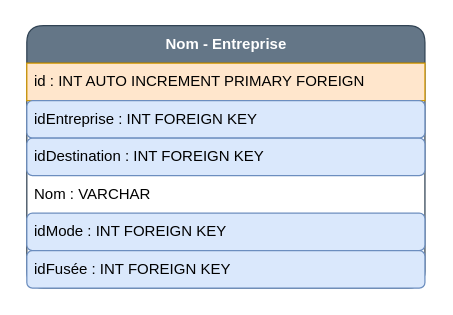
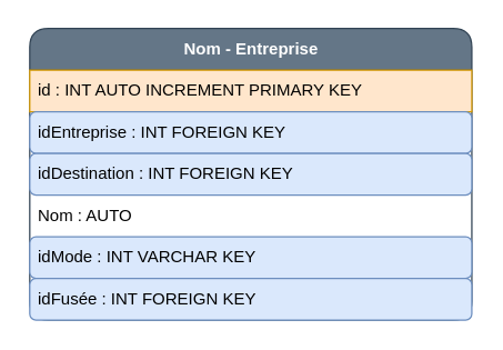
  <mxCell id="0" />
  <mxCell id="1" parent="0" />
  <mxCell id="2" value="&lt;b&gt;Nom - Entreprise&lt;/b&gt;" style="swimlane;fontStyle=0;childLayout=stackLayout;horizontal=1;startSize=30;horizontalStack=0;resizeParent=1;resizeParentMax=0;resizeLast=0;collapsible=1;marginBottom=0;whiteSpace=wrap;html=1;rounded=1;fillColor=#647687;fontColor=#ffffff;strokeColor=#314354;" vertex="1" parent="1"><mxGeometry x="20.75" y="20" width="318.5" height="210" as="geometry" /></mxCell>
- <mxCell id="3" value="id : INT AUTO INCREMENT PRIMARY FOREIGN" style="text;strokeColor=#d79b00;fillColor=#ffe6cc;align=left;verticalAlign=middle;spacingLeft=4;spacingRight=4;overflow=hidden;points=[[0,0.5],[1,0.5]];portConstraint=eastwest;rotatable=0;whiteSpace=wrap;html=1;" vertex="1" parent="2"><mxGeometry y="30" width="318.5" height="30" as="geometry" /></mxCell>
+ <mxCell id="3" value="id : INT AUTO INCREMENT PRIMARY KEY" style="text;strokeColor=#d79b00;fillColor=#ffe6cc;align=left;verticalAlign=middle;spacingLeft=4;spacingRight=4;overflow=hidden;points=[[0,0.5],[1,0.5]];portConstraint=eastwest;rotatable=0;whiteSpace=wrap;html=1;" vertex="1" parent="2"><mxGeometry y="30" width="318.5" height="30" as="geometry" /></mxCell>
  <mxCell id="4" value="idEntreprise : INT FOREIGN KEY" style="text;strokeColor=#6c8ebf;fillColor=#dae8fc;align=left;verticalAlign=middle;spacingLeft=4;spacingRight=4;overflow=hidden;points=[[0,0.5],[1,0.5]];portConstraint=eastwest;rotatable=0;whiteSpace=wrap;html=1;rounded=1;" vertex="1" parent="2"><mxGeometry y="60" width="318.5" height="30" as="geometry" /></mxCell>
  <mxCell id="5" value="idDestination : INT FOREIGN KEY" style="text;strokeColor=#6c8ebf;fillColor=#dae8fc;align=left;verticalAlign=middle;spacingLeft=4;spacingRight=4;overflow=hidden;points=[[0,0.5],[1,0.5]];portConstraint=eastwest;rotatable=0;whiteSpace=wrap;html=1;rounded=1;" vertex="1" parent="2"><mxGeometry y="90" width="318.5" height="30" as="geometry" /></mxCell>
- <mxCell id="6" value="Nom : VARCHAR" style="text;strokeColor=none;fillColor=none;align=left;verticalAlign=middle;spacingLeft=4;spacingRight=4;overflow=hidden;points=[[0,0.5],[1,0.5]];portConstraint=eastwest;rotatable=0;whiteSpace=wrap;html=1;" vertex="1" parent="2"><mxGeometry y="120" width="318.5" height="30" as="geometry" /></mxCell>
- <mxCell id="7" value="idMode : INT FOREIGN KEY" style="text;strokeColor=#6c8ebf;fillColor=#dae8fc;align=left;verticalAlign=middle;spacingLeft=4;spacingRight=4;overflow=hidden;points=[[0,0.5],[1,0.5]];portConstraint=eastwest;rotatable=0;whiteSpace=wrap;html=1;rounded=1;" vertex="1" parent="2"><mxGeometry y="150" width="318.5" height="30" as="geometry" /></mxCell>
+ <mxCell id="6" value="Nom : AUTO" style="text;strokeColor=none;fillColor=none;align=left;verticalAlign=middle;spacingLeft=4;spacingRight=4;overflow=hidden;points=[[0,0.5],[1,0.5]];portConstraint=eastwest;rotatable=0;whiteSpace=wrap;html=1;" vertex="1" parent="2"><mxGeometry y="120" width="318.5" height="30" as="geometry" /></mxCell>
+ <mxCell id="7" value="idMode : INT VARCHAR KEY" style="text;strokeColor=#6c8ebf;fillColor=#dae8fc;align=left;verticalAlign=middle;spacingLeft=4;spacingRight=4;overflow=hidden;points=[[0,0.5],[1,0.5]];portConstraint=eastwest;rotatable=0;whiteSpace=wrap;html=1;rounded=1;" vertex="1" parent="2"><mxGeometry y="150" width="318.5" height="30" as="geometry" /></mxCell>
  <mxCell id="8" value="idFusée : INT FOREIGN KEY" style="text;strokeColor=#6c8ebf;fillColor=#dae8fc;align=left;verticalAlign=middle;spacingLeft=4;spacingRight=4;overflow=hidden;points=[[0,0.5],[1,0.5]];portConstraint=eastwest;rotatable=0;whiteSpace=wrap;html=1;rounded=1;" vertex="1" parent="2"><mxGeometry y="180" width="318.5" height="30" as="geometry" /></mxCell>
